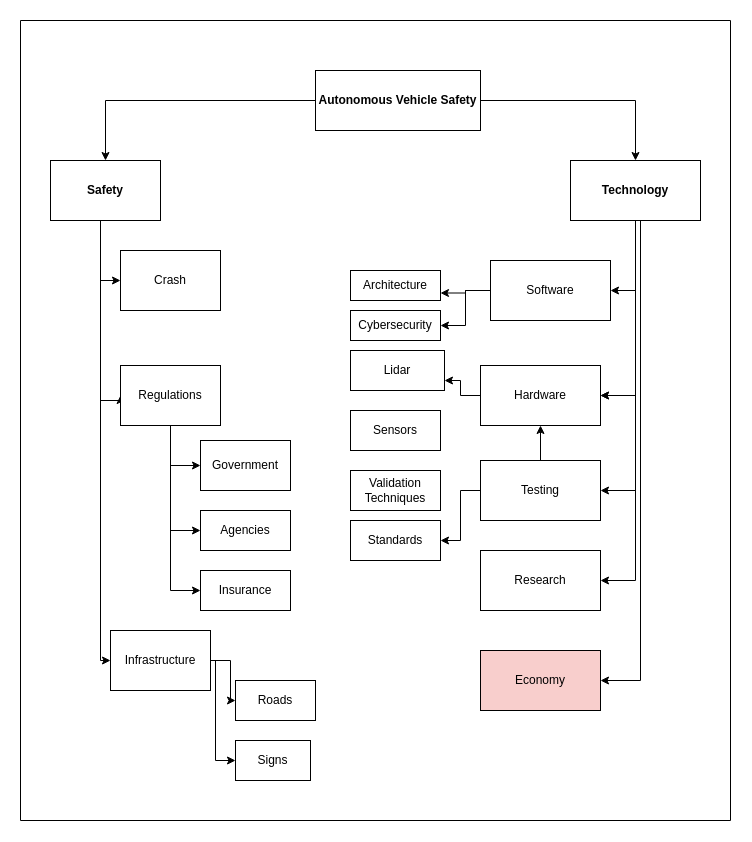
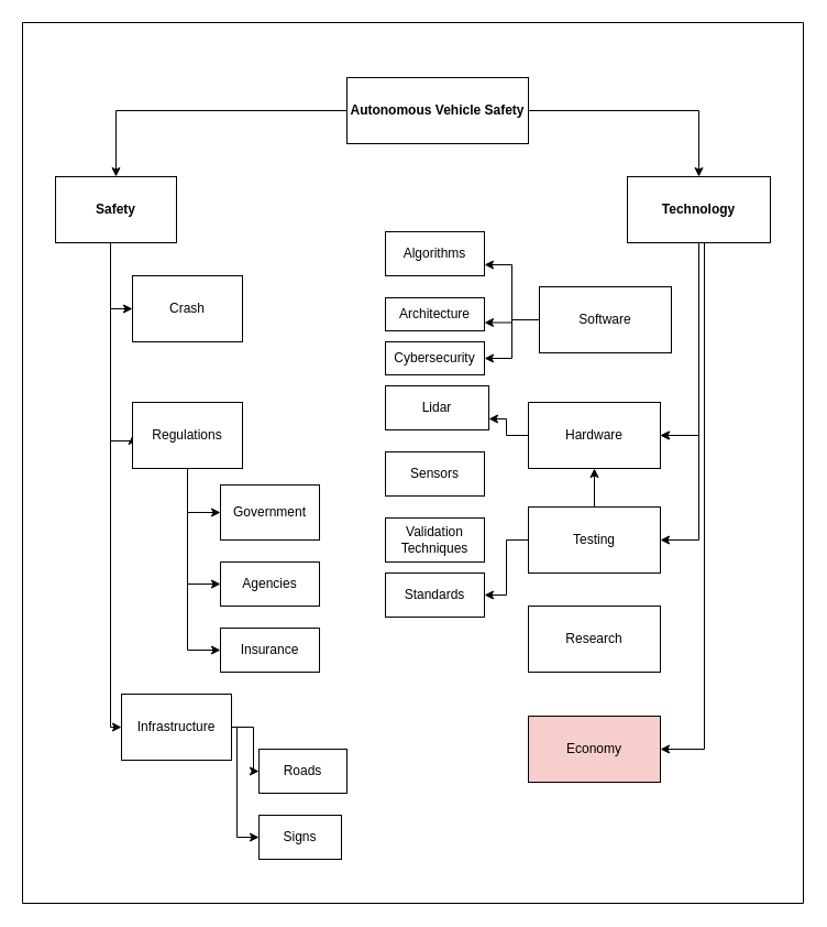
  <mxCell id="0" />
  <mxCell id="1" parent="0" />
  <mxCell id="2" value="" style="swimlane;html=1;startSize=0;horizontal=1;containerType=tree;glass=0;fontStyle=0" parent="1" vertex="1"><mxGeometry x="20" y="20" width="710" height="800" as="geometry" /></mxCell>
  <mxCell id="3" style="edgeStyle=orthogonalEdgeStyle;rounded=0;orthogonalLoop=1;jettySize=auto;html=1;entryX=0.5;entryY=0;entryDx=0;entryDy=0;" edge="1" parent="2" source="4" target="15"><mxGeometry relative="1" as="geometry" /></mxCell>
  <mxCell id="4" value="&lt;p style=&quot;line-height: 80%&quot;&gt;&lt;b&gt;Autonomous Vehicle Safety&lt;/b&gt;&lt;/p&gt;" style="rounded=0;whiteSpace=wrap;html=1;" vertex="1" parent="2"><mxGeometry x="295" y="50" width="165" height="60" as="geometry" /></mxCell>
  <mxCell id="5" value="" style="edgeStyle=orthogonalEdgeStyle;rounded=0;orthogonalLoop=1;jettySize=auto;html=1;" edge="1" source="4" target="9" parent="2"><mxGeometry relative="1" as="geometry" /></mxCell>
  <mxCell id="6" style="edgeStyle=orthogonalEdgeStyle;rounded=0;orthogonalLoop=1;jettySize=auto;html=1;entryX=0;entryY=0.5;entryDx=0;entryDy=0;" edge="1" parent="2" source="9" target="16"><mxGeometry relative="1" as="geometry"><Array as="points"><mxPoint x="80" y="260" /></Array></mxGeometry></mxCell>
  <mxCell id="7" style="edgeStyle=orthogonalEdgeStyle;rounded=0;orthogonalLoop=1;jettySize=auto;html=1;entryX=0;entryY=0.5;entryDx=0;entryDy=0;" edge="1" parent="2" source="9" target="20"><mxGeometry relative="1" as="geometry"><Array as="points"><mxPoint x="80" y="380" /><mxPoint x="100" y="380" /></Array></mxGeometry></mxCell>
  <mxCell id="8" style="edgeStyle=orthogonalEdgeStyle;rounded=0;orthogonalLoop=1;jettySize=auto;html=1;entryX=0;entryY=0.5;entryDx=0;entryDy=0;" edge="1" parent="2" source="9" target="23"><mxGeometry relative="1" as="geometry"><Array as="points"><mxPoint x="80" y="640" /></Array></mxGeometry></mxCell>
  <mxCell id="9" value="&lt;p style=&quot;line-height: 80%&quot;&gt;&lt;b&gt;Safety&lt;/b&gt;&lt;/p&gt;" style="rounded=0;whiteSpace=wrap;html=1;" vertex="1" parent="2"><mxGeometry x="30" y="140" width="110" height="60" as="geometry" /></mxCell>
- <mxCell id="10" style="edgeStyle=orthogonalEdgeStyle;rounded=0;orthogonalLoop=1;jettySize=auto;html=1;entryX=1;entryY=0.5;entryDx=0;entryDy=0;" edge="1" parent="2" source="15" target="27"><mxGeometry relative="1" as="geometry" /></mxCell>
  <mxCell id="11" style="edgeStyle=orthogonalEdgeStyle;rounded=0;orthogonalLoop=1;jettySize=auto;html=1;entryX=1;entryY=0.5;entryDx=0;entryDy=0;" edge="1" parent="2" source="15" target="38"><mxGeometry relative="1" as="geometry" /></mxCell>
  <mxCell id="12" style="edgeStyle=orthogonalEdgeStyle;rounded=0;orthogonalLoop=1;jettySize=auto;html=1;entryX=1;entryY=0.5;entryDx=0;entryDy=0;" edge="1" parent="2" source="15" target="30"><mxGeometry relative="1" as="geometry" /></mxCell>
- <mxCell id="13" style="edgeStyle=orthogonalEdgeStyle;rounded=0;orthogonalLoop=1;jettySize=auto;html=1;entryX=1;entryY=0.5;entryDx=0;entryDy=0;" edge="1" parent="2" source="15" target="31"><mxGeometry relative="1" as="geometry" /></mxCell>
  <mxCell id="14" style="edgeStyle=orthogonalEdgeStyle;rounded=0;orthogonalLoop=1;jettySize=auto;html=1;entryX=1;entryY=0.5;entryDx=0;entryDy=0;" edge="1" parent="2" target="32"><mxGeometry relative="1" as="geometry"><mxPoint x="620" y="200" as="sourcePoint" /><Array as="points"><mxPoint x="620" y="660" /></Array></mxGeometry></mxCell>
  <mxCell id="15" value="&lt;p style=&quot;line-height: 80%&quot;&gt;&lt;b&gt;Technology&lt;/b&gt;&lt;/p&gt;" style="rounded=0;whiteSpace=wrap;html=1;" vertex="1" parent="2"><mxGeometry x="550" y="140" width="130" height="60" as="geometry" /></mxCell>
  <mxCell id="16" value="Crash" style="rounded=0;whiteSpace=wrap;html=1;" vertex="1" parent="2"><mxGeometry x="100" y="230" width="100" height="60" as="geometry" /></mxCell>
  <mxCell id="17" style="edgeStyle=orthogonalEdgeStyle;rounded=0;orthogonalLoop=1;jettySize=auto;html=1;entryX=0;entryY=0.5;entryDx=0;entryDy=0;" edge="1" parent="2" source="20" target="33"><mxGeometry relative="1" as="geometry" /></mxCell>
  <mxCell id="18" style="edgeStyle=orthogonalEdgeStyle;rounded=0;orthogonalLoop=1;jettySize=auto;html=1;entryX=0;entryY=0.5;entryDx=0;entryDy=0;" edge="1" parent="2" source="20" target="34"><mxGeometry relative="1" as="geometry" /></mxCell>
  <mxCell id="19" style="edgeStyle=orthogonalEdgeStyle;rounded=0;orthogonalLoop=1;jettySize=auto;html=1;entryX=0;entryY=0.5;entryDx=0;entryDy=0;" edge="1" parent="2" source="20" target="35"><mxGeometry relative="1" as="geometry" /></mxCell>
  <mxCell id="20" value="Regulations" style="rounded=0;whiteSpace=wrap;html=1;" vertex="1" parent="2"><mxGeometry x="100" y="345" width="100" height="60" as="geometry" /></mxCell>
  <mxCell id="21" style="edgeStyle=orthogonalEdgeStyle;rounded=0;orthogonalLoop=1;jettySize=auto;html=1;entryX=0;entryY=0.5;entryDx=0;entryDy=0;" edge="1" parent="2" source="23" target="46"><mxGeometry relative="1" as="geometry" /></mxCell>
  <mxCell id="22" style="edgeStyle=orthogonalEdgeStyle;rounded=0;orthogonalLoop=1;jettySize=auto;html=1;entryX=0;entryY=0.5;entryDx=0;entryDy=0;" edge="1" parent="2" source="23" target="47"><mxGeometry relative="1" as="geometry"><Array as="points"><mxPoint x="195" y="640" /><mxPoint x="195" y="740" /></Array></mxGeometry></mxCell>
  <mxCell id="23" value="Infrastructure" style="rounded=0;whiteSpace=wrap;html=1;" vertex="1" parent="2"><mxGeometry x="90" y="610" width="100" height="60" as="geometry" /></mxCell>
+ <mxCell id="24" style="edgeStyle=orthogonalEdgeStyle;rounded=0;orthogonalLoop=1;jettySize=auto;html=1;entryX=1;entryY=0.75;entryDx=0;entryDy=0;" edge="1" parent="2" source="27" target="41"><mxGeometry relative="1" as="geometry" /></mxCell>
  <mxCell id="25" style="edgeStyle=orthogonalEdgeStyle;rounded=0;orthogonalLoop=1;jettySize=auto;html=1;entryX=1;entryY=0.75;entryDx=0;entryDy=0;" edge="1" parent="2" source="27" target="42"><mxGeometry relative="1" as="geometry" /></mxCell>
  <mxCell id="26" style="edgeStyle=orthogonalEdgeStyle;rounded=0;orthogonalLoop=1;jettySize=auto;html=1;entryX=1;entryY=0.5;entryDx=0;entryDy=0;" edge="1" parent="2" source="27" target="43"><mxGeometry relative="1" as="geometry" /></mxCell>
  <mxCell id="27" value="Software" style="rounded=0;whiteSpace=wrap;html=1;" vertex="1" parent="2"><mxGeometry x="470" y="240" width="120" height="60" as="geometry" /></mxCell>
  <mxCell id="28" style="edgeStyle=orthogonalEdgeStyle;rounded=0;orthogonalLoop=1;jettySize=auto;html=1;" edge="1" parent="2" source="30" target="38"><mxGeometry relative="1" as="geometry" /></mxCell>
  <mxCell id="29" style="edgeStyle=orthogonalEdgeStyle;rounded=0;orthogonalLoop=1;jettySize=auto;html=1;entryX=1;entryY=0.5;entryDx=0;entryDy=0;" edge="1" parent="2" source="30" target="45"><mxGeometry relative="1" as="geometry" /></mxCell>
  <mxCell id="30" value="Testing" style="rounded=0;whiteSpace=wrap;html=1;" vertex="1" parent="2"><mxGeometry x="460" y="440" width="120" height="60" as="geometry" /></mxCell>
  <mxCell id="31" value="Research" style="rounded=0;whiteSpace=wrap;html=1;" vertex="1" parent="2"><mxGeometry x="460" y="530" width="120" height="60" as="geometry" /></mxCell>
  <mxCell id="32" value="Economy" style="rounded=0;whiteSpace=wrap;html=1;fillColor=#f8cecc;" vertex="1" parent="2"><mxGeometry x="460" y="630" width="120" height="60" as="geometry" /></mxCell>
  <mxCell id="33" value="Government" style="rounded=0;whiteSpace=wrap;html=1;" vertex="1" parent="2"><mxGeometry x="180" y="420" width="90" height="50" as="geometry" /></mxCell>
  <mxCell id="34" value="Agencies" style="rounded=0;whiteSpace=wrap;html=1;" vertex="1" parent="2"><mxGeometry x="180" y="490" width="90" height="40" as="geometry" /></mxCell>
  <mxCell id="35" value="Insurance" style="rounded=0;whiteSpace=wrap;html=1;" vertex="1" parent="2"><mxGeometry x="180" y="550" width="90" height="40" as="geometry" /></mxCell>
  <mxCell id="36" value="Lidar" style="rounded=0;whiteSpace=wrap;html=1;" vertex="1" parent="2"><mxGeometry x="330" y="330" width="94" height="40" as="geometry" /></mxCell>
  <mxCell id="37" style="edgeStyle=orthogonalEdgeStyle;rounded=0;orthogonalLoop=1;jettySize=auto;html=1;entryX=1;entryY=0.75;entryDx=0;entryDy=0;" edge="1" parent="2" source="38" target="36"><mxGeometry relative="1" as="geometry" /></mxCell>
  <mxCell id="38" value="Hardware" style="rounded=0;whiteSpace=wrap;html=1;" vertex="1" parent="2"><mxGeometry x="460" y="345" width="120" height="60" as="geometry" /></mxCell>
  <mxCell id="39" style="edgeStyle=orthogonalEdgeStyle;rounded=0;orthogonalLoop=1;jettySize=auto;html=1;entryX=1;entryY=0.5;entryDx=0;entryDy=0;" edge="1" parent="2" source="15" target="38"><mxGeometry relative="1" as="geometry"><mxPoint x="570" y="440" as="sourcePoint" /><mxPoint x="550" y="900" as="targetPoint" /><Array as="points"><mxPoint x="615" y="375" /></Array></mxGeometry></mxCell>
  <mxCell id="40" value="Sensors" style="rounded=0;whiteSpace=wrap;html=1;" vertex="1" parent="2"><mxGeometry x="330" y="390" width="90" height="40" as="geometry" /></mxCell>
+ <mxCell id="41" value="Algorithms" style="rounded=0;whiteSpace=wrap;html=1;" vertex="1" parent="2"><mxGeometry x="330" y="190" width="90" height="40" as="geometry" /></mxCell>
  <mxCell id="42" value="Architecture" style="rounded=0;whiteSpace=wrap;html=1;" vertex="1" parent="2"><mxGeometry x="330" y="250" width="90" height="30" as="geometry" /></mxCell>
  <mxCell id="43" value="Cybersecurity" style="rounded=0;whiteSpace=wrap;html=1;" vertex="1" parent="2"><mxGeometry x="330" y="290" width="90" height="30" as="geometry" /></mxCell>
  <mxCell id="44" value="Validation Techniques" style="rounded=0;whiteSpace=wrap;html=1;" vertex="1" parent="2"><mxGeometry x="330" y="450" width="90" height="40" as="geometry" /></mxCell>
  <mxCell id="45" value="Standards" style="rounded=0;whiteSpace=wrap;html=1;" vertex="1" parent="2"><mxGeometry x="330" y="500" width="90" height="40" as="geometry" /></mxCell>
  <mxCell id="46" value="Roads" style="rounded=0;whiteSpace=wrap;html=1;" vertex="1" parent="2"><mxGeometry x="215" y="660" width="80" height="40" as="geometry" /></mxCell>
  <mxCell id="47" value="Signs" style="rounded=0;whiteSpace=wrap;html=1;" vertex="1" parent="2"><mxGeometry x="215" y="720" width="75" height="40" as="geometry" /></mxCell>
